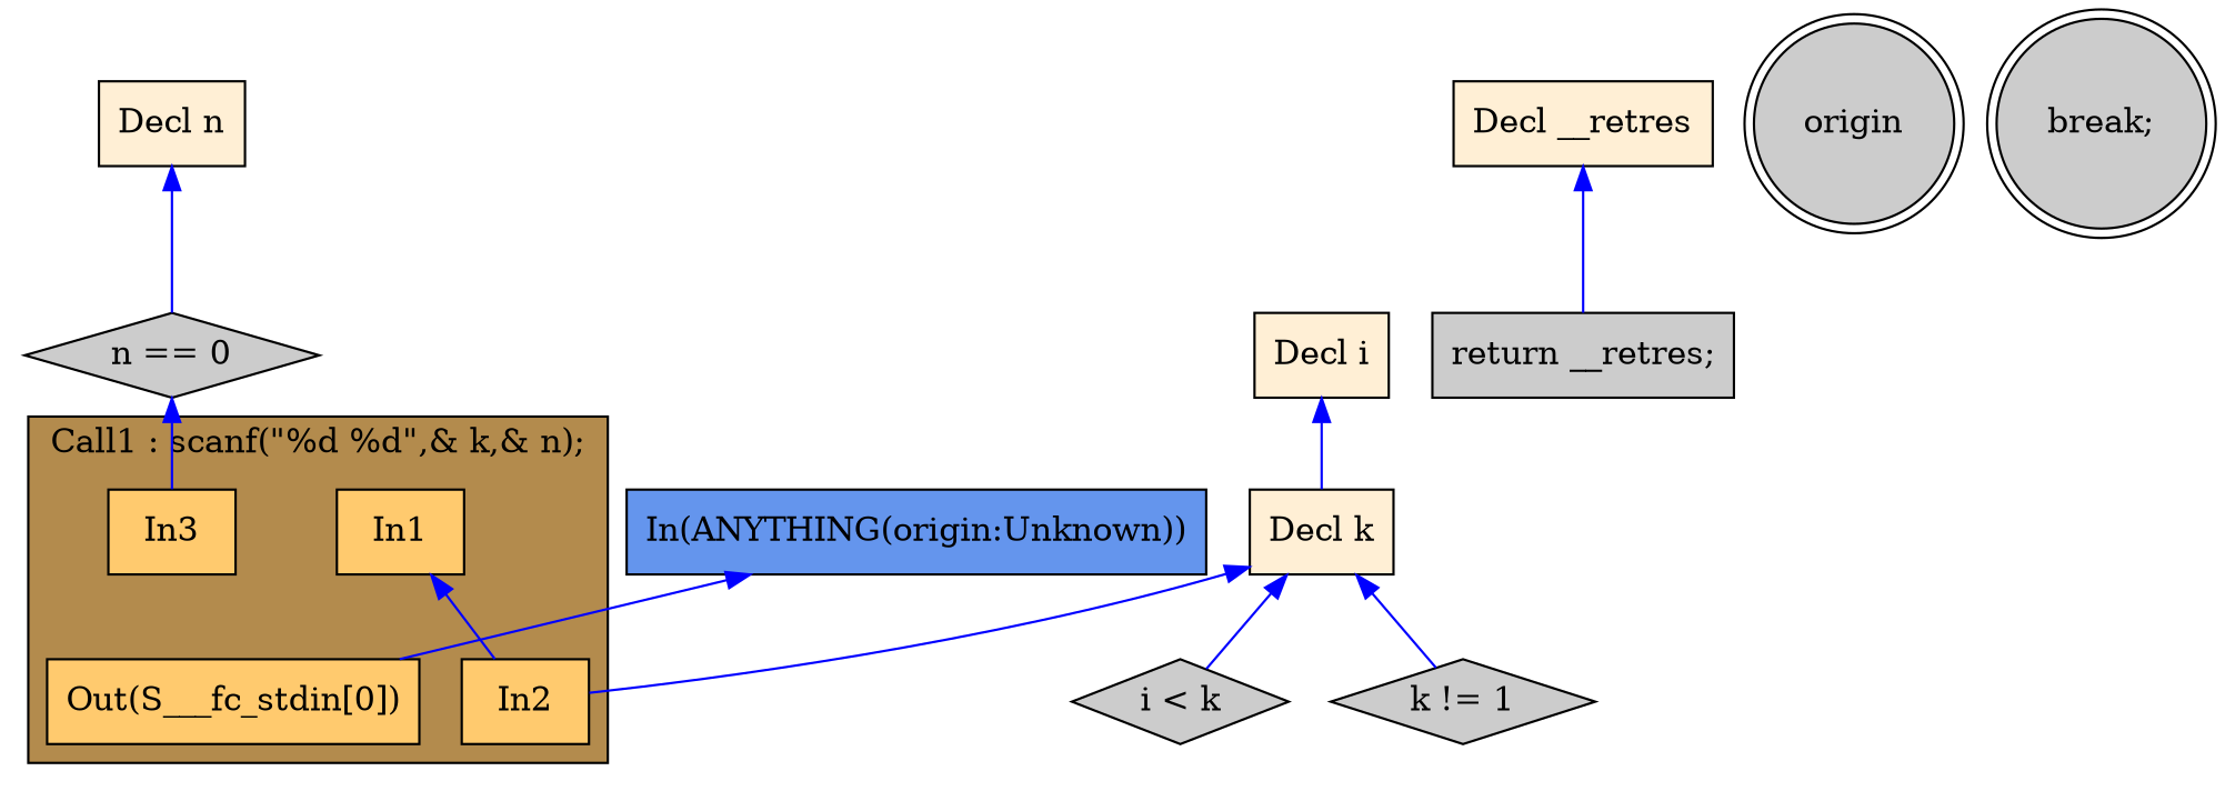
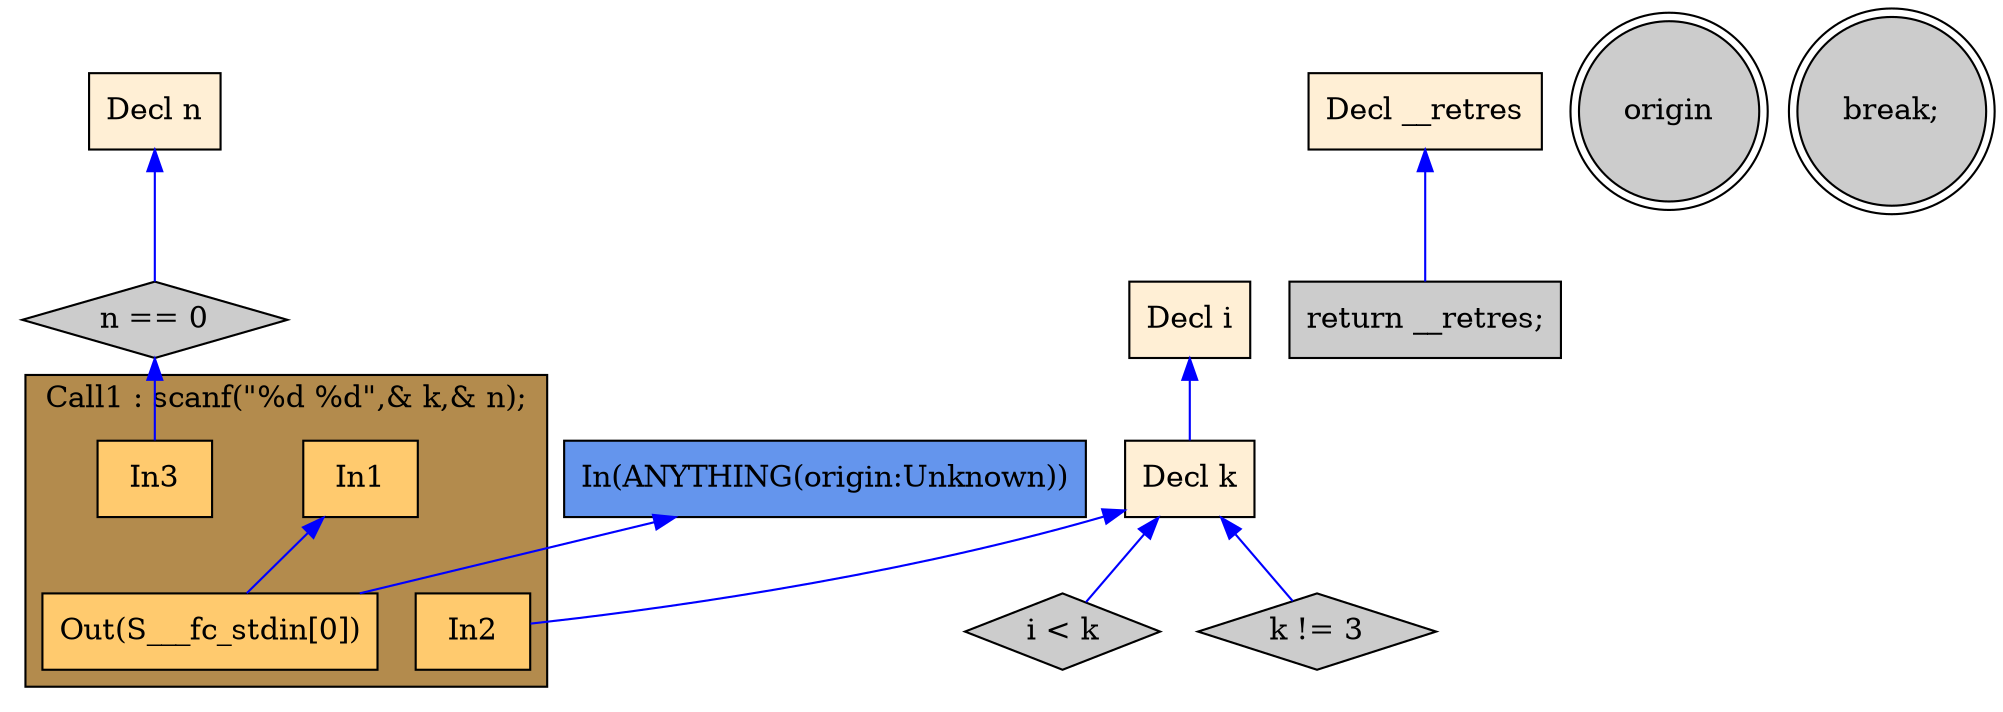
  digraph {
    rankdir=TB
    node [fillcolor="#CCCCCC" shape=box style=filled]
    edge [color="#0000FF" dir=back]
    n1 [fillcolor="#FFCA6E" label=In1]
    n2 [fillcolor="#FFCA6E" label=In2]
    n3 [fillcolor="#FFCA6E" label=In3]
    n4 [fillcolor="#FFCA6E" label="Out(S___fc_stdin[0])"]
    n5 [fillcolor="#FFEFD5" label="Decl i"]
    n6 [fillcolor="#FFEFD5" label="Decl k"]
    n7 [label="i < k" shape=diamond]
-   n8 [label="k != 1" shape=diamond]
+   n8 [label="k != 3" shape=diamond]
    n9 [fillcolor="#FFEFD5" label="Decl n"]
    n10 [label="n == 0" shape=diamond]
    n11 [fillcolor="#FFEFD5" label="Decl __retres"]
    n12 [label="return __retres;"]
    n13 [label=origin shape=doublecircle]
    n14 [label="break;" shape=doublecircle]
    n15 [fillcolor="#6495ED" label="In(ANYTHING(origin:Unknown))"]
    subgraph cluster_1 {
      fillcolor="#B38B4D"
      label="Call1 : scanf(\"%d %d\",& k,& n);"
      style=filled
      n1
      n2
      n3
      n4
    }
-   n1 -> n2
+   n1 -> n4
    n5 -> n6
    n6 -> n2
    n6 -> n7
    n6 -> n8
    n9 -> n10
    n10 -> n3
    n11 -> n12
    n15 -> n4
  }
